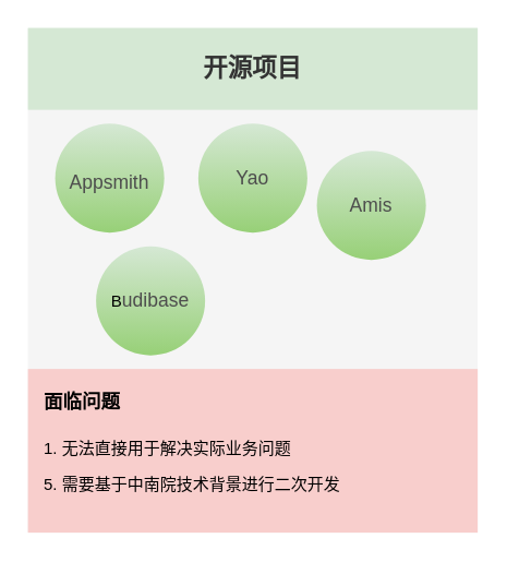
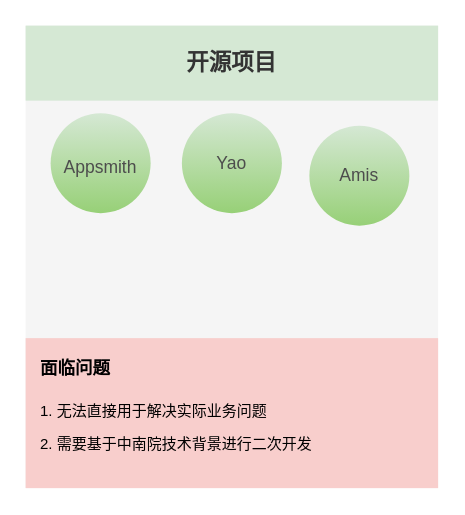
  <mxCell id="0" />
  <mxCell id="1" parent="0" />
  <mxCell id="2" value="" style="rounded=0;whiteSpace=wrap;html=1;fillColor=#f5f5f5;fontColor=#333333;strokeColor=none;" vertex="1" parent="1"><mxGeometry x="20" y="20" width="330" height="370" as="geometry" /></mxCell>
  <mxCell id="3" value="" style="rounded=0;whiteSpace=wrap;html=1;fillColor=#f8cecc;strokeColor=none;" vertex="1" parent="1"><mxGeometry x="20" y="270" width="330" height="120" as="geometry" /></mxCell>
- <mxCell id="4" value="B&lt;a href=&quot;https://github.com/Budibase/budibase&quot; class=&quot;Link__StyledLink-sc-14289xe-0 dheQRw&quot; style=&quot;box-sizing: border-box; text-decoration-line: none; text-align: start; text-wrap: nowrap;&quot;&gt;&lt;span class=&quot;Text-sc-17v1xeu-0 qaOIC search-match&quot; style=&quot;box-sizing: border-box; overflow: hidden; text-overflow: ellipsis;&quot;&gt;&lt;span style=&quot;box-sizing: border-box;&quot;&gt;&lt;font face=&quot;Helvetica&quot; style=&quot;font-size: 14px;&quot; color=&quot;#4d4d4d&quot;&gt;udibase&lt;/font&gt;&lt;/span&gt;&lt;/span&gt;&lt;/a&gt;" style="ellipse;whiteSpace=wrap;html=1;aspect=fixed;strokeColor=none;fillColor=#d5e8d4;gradientColor=#97d077;" vertex="1" parent="1"><mxGeometry x="70" y="180" width="80" height="80" as="geometry" /></mxCell>
- <mxCell id="5" value="&lt;span style=&quot;vertical-align: baseline;&quot;&gt;&lt;font color=&quot;#4d4d4d&quot; style=&quot;font-size: 14px;&quot; face=&quot;Helvetica&quot;&gt;Amis&lt;/font&gt;&lt;/span&gt;" style="ellipse;whiteSpace=wrap;html=1;aspect=fixed;strokeColor=none;fillColor=#d5e8d4;gradientColor=#97d077;" vertex="1" parent="1"><mxGeometry x="232" y="110" width="80" height="80" as="geometry" /></mxCell>
+ <mxCell id="5" value="&lt;span style=&quot;vertical-align: baseline;&quot;&gt;&lt;font color=&quot;#4d4d4d&quot; style=&quot;font-size: 14px;&quot; face=&quot;Helvetica&quot;&gt;Amis&lt;/font&gt;&lt;/span&gt;" style="ellipse;whiteSpace=wrap;html=1;aspect=fixed;strokeColor=none;fillColor=#d5e8d4;gradientColor=#97d077;" vertex="1" parent="1"><mxGeometry x="247" y="100" width="80" height="80" as="geometry" /></mxCell>
  <mxCell id="6" value="&lt;h1 style=&quot;box-sizing: border-box; outline: 0px; margin: 0px; padding: 0px; overflow-wrap: break-word; word-break: break-all; font-variant-ligatures: common-ligatures; text-align: start;&quot; id=&quot;articleContentId&quot; class=&quot;title-article&quot;&gt;&lt;font color=&quot;#4d4d4d&quot; face=&quot;Helvetica&quot; style=&quot;font-weight: normal; font-size: 14px;&quot;&gt;Appsmith&lt;/font&gt;&lt;/h1&gt;" style="ellipse;whiteSpace=wrap;html=1;aspect=fixed;fillColor=#d5e8d4;strokeColor=none;gradientColor=#97d077;" vertex="1" parent="1"><mxGeometry x="40" y="90" width="80" height="80" as="geometry" /></mxCell>
  <mxCell id="7" value="&lt;font color=&quot;#333333&quot; style=&quot;font-size: 18px;&quot;&gt;&lt;b&gt;开源项目&lt;/b&gt;&lt;/font&gt;" style="rounded=0;whiteSpace=wrap;html=1;fillColor=#d5e8d4;strokeColor=none;" vertex="1" parent="1"><mxGeometry x="20" y="20" width="330" height="60" as="geometry" /></mxCell>
- <mxCell id="8" value="&lt;h1 style=&quot;margin-top: 0px;&quot;&gt;&lt;font style=&quot;font-size: 14px;&quot;&gt;面临问题&lt;/font&gt;&lt;/h1&gt;&lt;p&gt;1. 无法直接用于解决实际业务问题&lt;/p&gt;&lt;p&gt;5. 需要基于中南院技术背景进行二次开发&lt;/p&gt;" style="text;html=1;whiteSpace=wrap;overflow=hidden;rounded=0;" vertex="1" parent="1"><mxGeometry x="30" y="270" width="310" height="120" as="geometry" /></mxCell>
+ <mxCell id="8" value="&lt;h1 style=&quot;margin-top: 0px;&quot;&gt;&lt;font style=&quot;font-size: 14px;&quot;&gt;面临问题&lt;/font&gt;&lt;/h1&gt;&lt;p&gt;1. 无法直接用于解决实际业务问题&lt;/p&gt;&lt;p&gt;2. 需要基于中南院技术背景进行二次开发&lt;/p&gt;" style="text;html=1;whiteSpace=wrap;overflow=hidden;rounded=0;" vertex="1" parent="1"><mxGeometry x="30" y="270" width="310" height="120" as="geometry" /></mxCell>
  <mxCell id="9" value="&lt;span style=&quot;vertical-align: baseline;&quot;&gt;&lt;font color=&quot;#4d4d4d&quot; style=&quot;font-size: 14px;&quot; face=&quot;Helvetica&quot;&gt;Yao&lt;/font&gt;&lt;/span&gt;" style="ellipse;whiteSpace=wrap;html=1;aspect=fixed;strokeColor=none;fillColor=#d5e8d4;gradientColor=#97d077;" vertex="1" parent="1"><mxGeometry x="145" y="90" width="80" height="80" as="geometry" /></mxCell>
